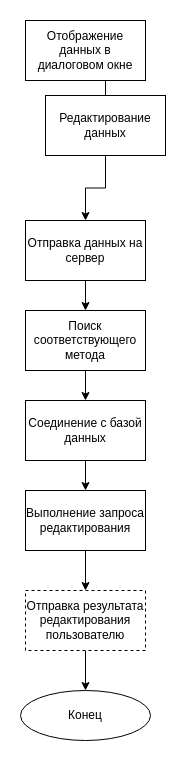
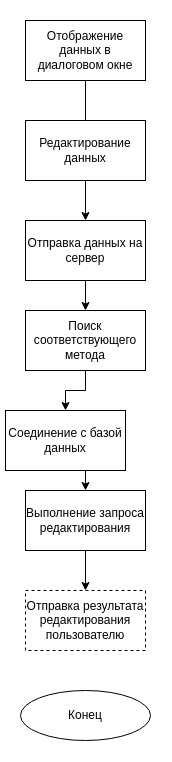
  <mxCell id="0" />
  <mxCell id="1" parent="0" />
  <mxCell id="2" value="Конец" style="ellipse;whiteSpace=wrap;html=1;" vertex="1" parent="1"><mxGeometry x="20" y="690" width="130" height="50" as="geometry" /></mxCell>
  <mxCell id="3" style="edgeStyle=orthogonalEdgeStyle;rounded=0;orthogonalLoop=1;jettySize=auto;html=1;exitX=0.5;exitY=1;exitDx=0;exitDy=0;entryX=0.5;entryY=0;entryDx=0;entryDy=0;endArrow=none;" edge="1" parent="1" source="4" target="14"><mxGeometry relative="1" as="geometry" /></mxCell>
  <mxCell id="4" value="Отображение данных в диалоговом окне" style="rounded=0;whiteSpace=wrap;html=1;" vertex="1" parent="1"><mxGeometry x="25" y="20" width="120" height="60" as="geometry" /></mxCell>
  <mxCell id="5" style="edgeStyle=orthogonalEdgeStyle;rounded=0;orthogonalLoop=1;jettySize=auto;html=1;exitX=0.5;exitY=1;exitDx=0;exitDy=0;entryX=0.5;entryY=0;entryDx=0;entryDy=0;" edge="1" parent="1" source="6" target="16"><mxGeometry relative="1" as="geometry" /></mxCell>
  <mxCell id="6" value="Выполнение запроса редактирования" style="rounded=0;whiteSpace=wrap;html=1;" vertex="1" parent="1"><mxGeometry x="25" y="490" width="120" height="60" as="geometry" /></mxCell>
  <mxCell id="7" style="edgeStyle=orthogonalEdgeStyle;rounded=0;orthogonalLoop=1;jettySize=auto;html=1;exitX=0.5;exitY=1;exitDx=0;exitDy=0;entryX=0.5;entryY=0;entryDx=0;entryDy=0;" edge="1" parent="1" source="8" target="6"><mxGeometry relative="1" as="geometry" /></mxCell>
- <mxCell id="8" value="Соединение с базой данных" style="rounded=0;whiteSpace=wrap;html=1;" vertex="1" parent="1"><mxGeometry x="25" y="400" width="120" height="60" as="geometry" /></mxCell>
+ <mxCell id="8" value="Соединение с базой данных" style="rounded=0;whiteSpace=wrap;html=1;" vertex="1" parent="1"><mxGeometry x="5" y="410" width="120" height="60" as="geometry" /></mxCell>
  <mxCell id="9" style="edgeStyle=orthogonalEdgeStyle;rounded=0;orthogonalLoop=1;jettySize=auto;html=1;exitX=0.5;exitY=1;exitDx=0;exitDy=0;entryX=0.5;entryY=0;entryDx=0;entryDy=0;" edge="1" parent="1" source="10" target="8"><mxGeometry relative="1" as="geometry" /></mxCell>
  <mxCell id="10" value="Поиск соответствующего метода" style="rounded=0;whiteSpace=wrap;html=1;" vertex="1" parent="1"><mxGeometry x="25" y="310" width="120" height="60" as="geometry" /></mxCell>
  <mxCell id="11" style="edgeStyle=orthogonalEdgeStyle;rounded=0;orthogonalLoop=1;jettySize=auto;html=1;exitX=0.5;exitY=1;exitDx=0;exitDy=0;entryX=0.5;entryY=0;entryDx=0;entryDy=0;" edge="1" parent="1" source="12" target="10"><mxGeometry relative="1" as="geometry" /></mxCell>
  <mxCell id="12" value="Отправка данных на сервер" style="rounded=0;whiteSpace=wrap;html=1;" vertex="1" parent="1"><mxGeometry x="25" y="220" width="120" height="60" as="geometry" /></mxCell>
  <mxCell id="13" style="edgeStyle=orthogonalEdgeStyle;rounded=0;orthogonalLoop=1;jettySize=auto;html=1;exitX=0.5;exitY=1;exitDx=0;exitDy=0;entryX=0.5;entryY=0;entryDx=0;entryDy=0;" edge="1" parent="1" source="14" target="12"><mxGeometry relative="1" as="geometry" /></mxCell>
- <mxCell id="14" value="Редактирование данных" style="rounded=0;whiteSpace=wrap;html=1;" vertex="1" parent="1"><mxGeometry x="45" y="95" width="120" height="60" as="geometry" /></mxCell>
- <mxCell id="15" style="edgeStyle=orthogonalEdgeStyle;rounded=0;orthogonalLoop=1;jettySize=auto;html=1;exitX=0.5;exitY=1;exitDx=0;exitDy=0;entryX=0.5;entryY=0;entryDx=0;entryDy=0;" edge="1" parent="1" source="16" target="2"><mxGeometry relative="1" as="geometry" /></mxCell>
+ <mxCell id="14" value="Редактирование данных" style="rounded=0;whiteSpace=wrap;html=1;" vertex="1" parent="1"><mxGeometry x="25" y="120" width="120" height="60" as="geometry" /></mxCell>
  <mxCell id="16" value="Отправка результата редактирования пользователю" style="rounded=0;whiteSpace=wrap;html=1;dashed=1;" vertex="1" parent="1"><mxGeometry x="25" y="590" width="120" height="60" as="geometry" /></mxCell>
